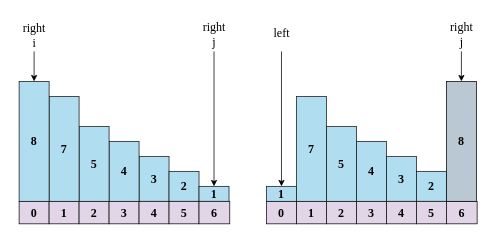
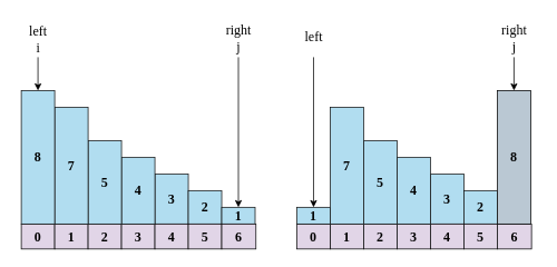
  <mxCell id="0" />
  <mxCell id="1" parent="0" />
  <mxCell id="2" value="&lt;font face=&quot;Verdana&quot; style=&quot;font-size: 16px;&quot;&gt;&lt;b&gt;0&lt;/b&gt;&lt;/font&gt;" style="rounded=0;whiteSpace=wrap;html=1;fillColor=#e1d5e7;strokeColor=#0d0c0d;" parent="1" vertex="1"><mxGeometry x="25" y="268" width="40" height="30" as="geometry" /></mxCell>
  <mxCell id="3" value="&lt;font face=&quot;Verdana&quot; style=&quot;font-size: 16px;&quot;&gt;&lt;b&gt;3&lt;/b&gt;&lt;/font&gt;" style="rounded=0;whiteSpace=wrap;html=1;fillColor=#b1ddf0;strokeColor=#161717;" parent="1" vertex="1"><mxGeometry x="185" y="208" width="40" height="60" as="geometry" /></mxCell>
  <mxCell id="4" value="&lt;font face=&quot;Verdana&quot; style=&quot;font-size: 16px;&quot;&gt;&lt;b&gt;2&lt;/b&gt;&lt;/font&gt;" style="rounded=0;whiteSpace=wrap;html=1;fillColor=#b1ddf0;strokeColor=#161717;" parent="1" vertex="1"><mxGeometry x="225" y="228" width="40" height="40" as="geometry" /></mxCell>
  <mxCell id="5" value="&lt;font face=&quot;Verdana&quot; style=&quot;font-size: 16px;&quot;&gt;&lt;b&gt;1&lt;/b&gt;&lt;/font&gt;" style="rounded=0;whiteSpace=wrap;html=1;fillColor=#b1ddf0;strokeColor=#161717;" parent="1" vertex="1"><mxGeometry x="265" y="248" width="40" height="20" as="geometry" /></mxCell>
  <mxCell id="6" value="&lt;font face=&quot;Verdana&quot; style=&quot;font-size: 16px;&quot;&gt;&lt;b&gt;1&lt;/b&gt;&lt;/font&gt;" style="rounded=0;whiteSpace=wrap;html=1;fillColor=#e1d5e7;strokeColor=#0d0c0d;" parent="1" vertex="1"><mxGeometry x="65" y="268" width="40" height="30" as="geometry" /></mxCell>
  <mxCell id="7" value="&lt;font face=&quot;Verdana&quot; style=&quot;font-size: 16px;&quot;&gt;&lt;b&gt;2&lt;/b&gt;&lt;/font&gt;" style="rounded=0;whiteSpace=wrap;html=1;fillColor=#e1d5e7;strokeColor=#0d0c0d;" parent="1" vertex="1"><mxGeometry x="105" y="268" width="40" height="30" as="geometry" /></mxCell>
  <mxCell id="8" value="&lt;font face=&quot;Verdana&quot; style=&quot;font-size: 16px;&quot;&gt;&lt;b&gt;3&lt;/b&gt;&lt;/font&gt;" style="rounded=0;whiteSpace=wrap;html=1;fillColor=#e1d5e7;strokeColor=#0d0c0d;" parent="1" vertex="1"><mxGeometry x="145" y="268" width="40" height="30" as="geometry" /></mxCell>
  <mxCell id="9" value="&lt;font face=&quot;Verdana&quot; style=&quot;font-size: 16px;&quot;&gt;&lt;b&gt;4&lt;/b&gt;&lt;/font&gt;" style="rounded=0;whiteSpace=wrap;html=1;fillColor=#e1d5e7;strokeColor=#0d0c0d;" parent="1" vertex="1"><mxGeometry x="185" y="268" width="40" height="30" as="geometry" /></mxCell>
  <mxCell id="10" value="&lt;font face=&quot;Verdana&quot; style=&quot;font-size: 16px;&quot;&gt;&lt;b&gt;5&lt;/b&gt;&lt;/font&gt;" style="rounded=0;whiteSpace=wrap;html=1;fillColor=#e1d5e7;strokeColor=#0d0c0d;" parent="1" vertex="1"><mxGeometry x="225" y="268" width="40" height="30" as="geometry" /></mxCell>
  <mxCell id="11" value="&lt;font face=&quot;Verdana&quot; style=&quot;font-size: 16px;&quot;&gt;&lt;b&gt;4&lt;/b&gt;&lt;/font&gt;" style="rounded=0;whiteSpace=wrap;html=1;fillColor=#b1ddf0;strokeColor=#161717;" parent="1" vertex="1"><mxGeometry x="145" y="188" width="40" height="80" as="geometry" /></mxCell>
  <mxCell id="12" value="&lt;font face=&quot;Verdana&quot;&gt;&lt;span style=&quot;font-size: 16px;&quot;&gt;&lt;b&gt;5&lt;/b&gt;&lt;/span&gt;&lt;/font&gt;" style="rounded=0;whiteSpace=wrap;html=1;fillColor=#b1ddf0;strokeColor=#161717;" parent="1" vertex="1"><mxGeometry x="105" y="168" width="40" height="100" as="geometry" /></mxCell>
  <mxCell id="13" value="&lt;font face=&quot;Verdana&quot; style=&quot;font-size: 16px;&quot;&gt;&lt;b&gt;6&lt;/b&gt;&lt;/font&gt;" style="rounded=0;whiteSpace=wrap;html=1;fillColor=#e1d5e7;strokeColor=#0d0c0d;" parent="1" vertex="1"><mxGeometry x="265" y="268" width="41" height="30" as="geometry" /></mxCell>
  <mxCell id="14" value="&lt;font face=&quot;Verdana&quot;&gt;&lt;span style=&quot;font-size: 16px;&quot;&gt;&lt;b&gt;7&lt;/b&gt;&lt;/span&gt;&lt;/font&gt;" style="rounded=0;whiteSpace=wrap;html=1;fillColor=#b1ddf0;strokeColor=#161717;" parent="1" vertex="1"><mxGeometry x="65" y="128" width="40" height="140" as="geometry" /></mxCell>
  <mxCell id="15" value="&lt;font face=&quot;Verdana&quot;&gt;&lt;span style=&quot;font-size: 16px;&quot;&gt;&lt;b&gt;8&lt;/b&gt;&lt;/span&gt;&lt;/font&gt;" style="rounded=0;whiteSpace=wrap;html=1;fillColor=#b1ddf0;strokeColor=#161717;" parent="1" vertex="1"><mxGeometry x="25" y="108" width="40" height="160" as="geometry" /></mxCell>
- <mxCell id="16" value="&lt;font style=&quot;font-size: 16px;&quot; face=&quot;Verdana&quot;&gt;right&lt;br&gt;i&lt;br&gt;&lt;/font&gt;" style="text;html=1;align=center;verticalAlign=middle;resizable=0;points=[];autosize=1;strokeColor=none;fillColor=none;" parent="1" vertex="1"><mxGeometry x="20" y="22" width="50" height="50" as="geometry" /></mxCell>
+ <mxCell id="16" value="&lt;font style=&quot;font-size: 16px;&quot; face=&quot;Verdana&quot;&gt;left&lt;br&gt;i&lt;br&gt;&lt;/font&gt;" style="text;html=1;align=center;verticalAlign=middle;resizable=0;points=[];autosize=1;strokeColor=none;fillColor=none;" parent="1" vertex="1"><mxGeometry x="20" y="22" width="50" height="50" as="geometry" /></mxCell>
  <mxCell id="17" value="&lt;font style=&quot;font-size: 16px;&quot; face=&quot;Verdana&quot;&gt;right&lt;br&gt;j&lt;br&gt;&lt;/font&gt;" style="text;html=1;align=center;verticalAlign=middle;resizable=0;points=[];autosize=1;strokeColor=none;fillColor=none;" parent="1" vertex="1"><mxGeometry x="255" y="20" width="60" height="50" as="geometry" /></mxCell>
  <mxCell id="18" value="" style="endArrow=classic;html=1;rounded=0;" edge="1" parent="1"><mxGeometry width="50" height="50" relative="1" as="geometry"><mxPoint x="45" y="68" as="sourcePoint" /><mxPoint x="45" y="108" as="targetPoint" /></mxGeometry></mxCell>
  <mxCell id="19" value="" style="endArrow=classic;html=1;rounded=0;entryX=0;entryY=0.5;entryDx=0;entryDy=0;" edge="1" parent="1"><mxGeometry width="50" height="50" relative="1" as="geometry"><mxPoint x="285" y="68" as="sourcePoint" /><mxPoint x="285" y="248" as="targetPoint" /></mxGeometry></mxCell>
  <mxCell id="20" value="&lt;font face=&quot;Verdana&quot; style=&quot;font-size: 16px;&quot;&gt;&lt;b&gt;0&lt;/b&gt;&lt;/font&gt;" style="rounded=0;whiteSpace=wrap;html=1;fillColor=#e1d5e7;strokeColor=#0d0c0d;" vertex="1" parent="1"><mxGeometry x="355" y="268" width="40" height="30" as="geometry" /></mxCell>
  <mxCell id="21" value="&lt;font face=&quot;Verdana&quot; style=&quot;font-size: 16px;&quot;&gt;&lt;b&gt;3&lt;/b&gt;&lt;/font&gt;" style="rounded=0;whiteSpace=wrap;html=1;fillColor=#b1ddf0;strokeColor=#161717;" vertex="1" parent="1"><mxGeometry x="515" y="208" width="40" height="60" as="geometry" /></mxCell>
  <mxCell id="22" value="&lt;font face=&quot;Verdana&quot; style=&quot;font-size: 16px;&quot;&gt;&lt;b&gt;2&lt;/b&gt;&lt;/font&gt;" style="rounded=0;whiteSpace=wrap;html=1;fillColor=#b1ddf0;strokeColor=#161717;" vertex="1" parent="1"><mxGeometry x="555" y="228" width="40" height="40" as="geometry" /></mxCell>
  <mxCell id="23" value="&lt;font face=&quot;Verdana&quot; style=&quot;font-size: 16px;&quot;&gt;&lt;b&gt;1&lt;/b&gt;&lt;/font&gt;" style="rounded=0;whiteSpace=wrap;html=1;fillColor=#b1ddf0;strokeColor=#161717;" vertex="1" parent="1"><mxGeometry x="355" y="248" width="40" height="20" as="geometry" /></mxCell>
  <mxCell id="24" value="&lt;font face=&quot;Verdana&quot; style=&quot;font-size: 16px;&quot;&gt;&lt;b&gt;1&lt;/b&gt;&lt;/font&gt;" style="rounded=0;whiteSpace=wrap;html=1;fillColor=#e1d5e7;strokeColor=#0d0c0d;" vertex="1" parent="1"><mxGeometry x="395" y="268" width="40" height="30" as="geometry" /></mxCell>
  <mxCell id="25" value="&lt;font face=&quot;Verdana&quot; style=&quot;font-size: 16px;&quot;&gt;&lt;b&gt;2&lt;/b&gt;&lt;/font&gt;" style="rounded=0;whiteSpace=wrap;html=1;fillColor=#e1d5e7;strokeColor=#0d0c0d;" vertex="1" parent="1"><mxGeometry x="435" y="268" width="40" height="30" as="geometry" /></mxCell>
  <mxCell id="26" value="&lt;font face=&quot;Verdana&quot; style=&quot;font-size: 16px;&quot;&gt;&lt;b&gt;3&lt;/b&gt;&lt;/font&gt;" style="rounded=0;whiteSpace=wrap;html=1;fillColor=#e1d5e7;strokeColor=#0d0c0d;" vertex="1" parent="1"><mxGeometry x="475" y="268" width="40" height="30" as="geometry" /></mxCell>
  <mxCell id="27" value="&lt;font face=&quot;Verdana&quot; style=&quot;font-size: 16px;&quot;&gt;&lt;b&gt;4&lt;/b&gt;&lt;/font&gt;" style="rounded=0;whiteSpace=wrap;html=1;fillColor=#e1d5e7;strokeColor=#0d0c0d;" vertex="1" parent="1"><mxGeometry x="515" y="268" width="40" height="30" as="geometry" /></mxCell>
  <mxCell id="28" value="&lt;font face=&quot;Verdana&quot; style=&quot;font-size: 16px;&quot;&gt;&lt;b&gt;5&lt;/b&gt;&lt;/font&gt;" style="rounded=0;whiteSpace=wrap;html=1;fillColor=#e1d5e7;strokeColor=#0d0c0d;" vertex="1" parent="1"><mxGeometry x="555" y="268" width="40" height="30" as="geometry" /></mxCell>
  <mxCell id="29" value="&lt;font face=&quot;Verdana&quot; style=&quot;font-size: 16px;&quot;&gt;&lt;b&gt;4&lt;/b&gt;&lt;/font&gt;" style="rounded=0;whiteSpace=wrap;html=1;fillColor=#b1ddf0;strokeColor=#161717;" vertex="1" parent="1"><mxGeometry x="475" y="188" width="40" height="80" as="geometry" /></mxCell>
  <mxCell id="30" value="&lt;font face=&quot;Verdana&quot;&gt;&lt;span style=&quot;font-size: 16px;&quot;&gt;&lt;b&gt;5&lt;/b&gt;&lt;/span&gt;&lt;/font&gt;" style="rounded=0;whiteSpace=wrap;html=1;fillColor=#b1ddf0;strokeColor=#161717;" vertex="1" parent="1"><mxGeometry x="435" y="168" width="40" height="100" as="geometry" /></mxCell>
  <mxCell id="31" value="&lt;font face=&quot;Verdana&quot; style=&quot;font-size: 16px;&quot;&gt;&lt;b&gt;6&lt;/b&gt;&lt;/font&gt;" style="rounded=0;whiteSpace=wrap;html=1;fillColor=#e1d5e7;strokeColor=#0d0c0d;" vertex="1" parent="1"><mxGeometry x="595" y="268" width="41" height="30" as="geometry" /></mxCell>
  <mxCell id="32" value="&lt;font face=&quot;Verdana&quot;&gt;&lt;span style=&quot;font-size: 16px;&quot;&gt;&lt;b&gt;7&lt;/b&gt;&lt;/span&gt;&lt;/font&gt;" style="rounded=0;whiteSpace=wrap;html=1;fillColor=#b1ddf0;strokeColor=#161717;" vertex="1" parent="1"><mxGeometry x="395" y="128" width="40" height="140" as="geometry" /></mxCell>
  <mxCell id="33" value="&lt;font face=&quot;Verdana&quot;&gt;&lt;span style=&quot;font-size: 16px;&quot;&gt;&lt;b&gt;8&lt;/b&gt;&lt;/span&gt;&lt;/font&gt;" style="rounded=0;whiteSpace=wrap;html=1;fillColor=#bac8d3;strokeColor=#050505;" vertex="1" parent="1"><mxGeometry x="595" y="108" width="40" height="160" as="geometry" /></mxCell>
  <mxCell id="34" value="&lt;font style=&quot;font-size: 16px;&quot; face=&quot;Verdana&quot;&gt;left&lt;br&gt;&lt;/font&gt;" style="text;html=1;align=center;verticalAlign=middle;resizable=0;points=[];autosize=1;strokeColor=none;fillColor=none;" vertex="1" parent="1"><mxGeometry x="350" width="50" height="30" as="geometry" y="28" /></mxCell>
  <mxCell id="35" value="&lt;font style=&quot;font-size: 16px;&quot; face=&quot;Verdana&quot;&gt;right&lt;br&gt;j&lt;br&gt;&lt;/font&gt;" style="text;html=1;align=center;verticalAlign=middle;resizable=0;points=[];autosize=1;strokeColor=none;fillColor=none;" vertex="1" parent="1"><mxGeometry x="585" y="20" width="60" height="50" as="geometry" /></mxCell>
  <mxCell id="36" value="" style="endArrow=classic;html=1;rounded=0;entryX=0;entryY=0.5;entryDx=0;entryDy=0;" edge="1" parent="1"><mxGeometry width="50" height="50" relative="1" as="geometry"><mxPoint x="375" y="68" as="sourcePoint" /><mxPoint x="375" y="248" as="targetPoint" /></mxGeometry></mxCell>
  <mxCell id="37" value="" style="endArrow=classic;html=1;rounded=0;" edge="1" parent="1"><mxGeometry width="50" height="50" relative="1" as="geometry"><mxPoint x="615" y="68" as="sourcePoint" /><mxPoint x="615" y="108" as="targetPoint" /></mxGeometry></mxCell>
